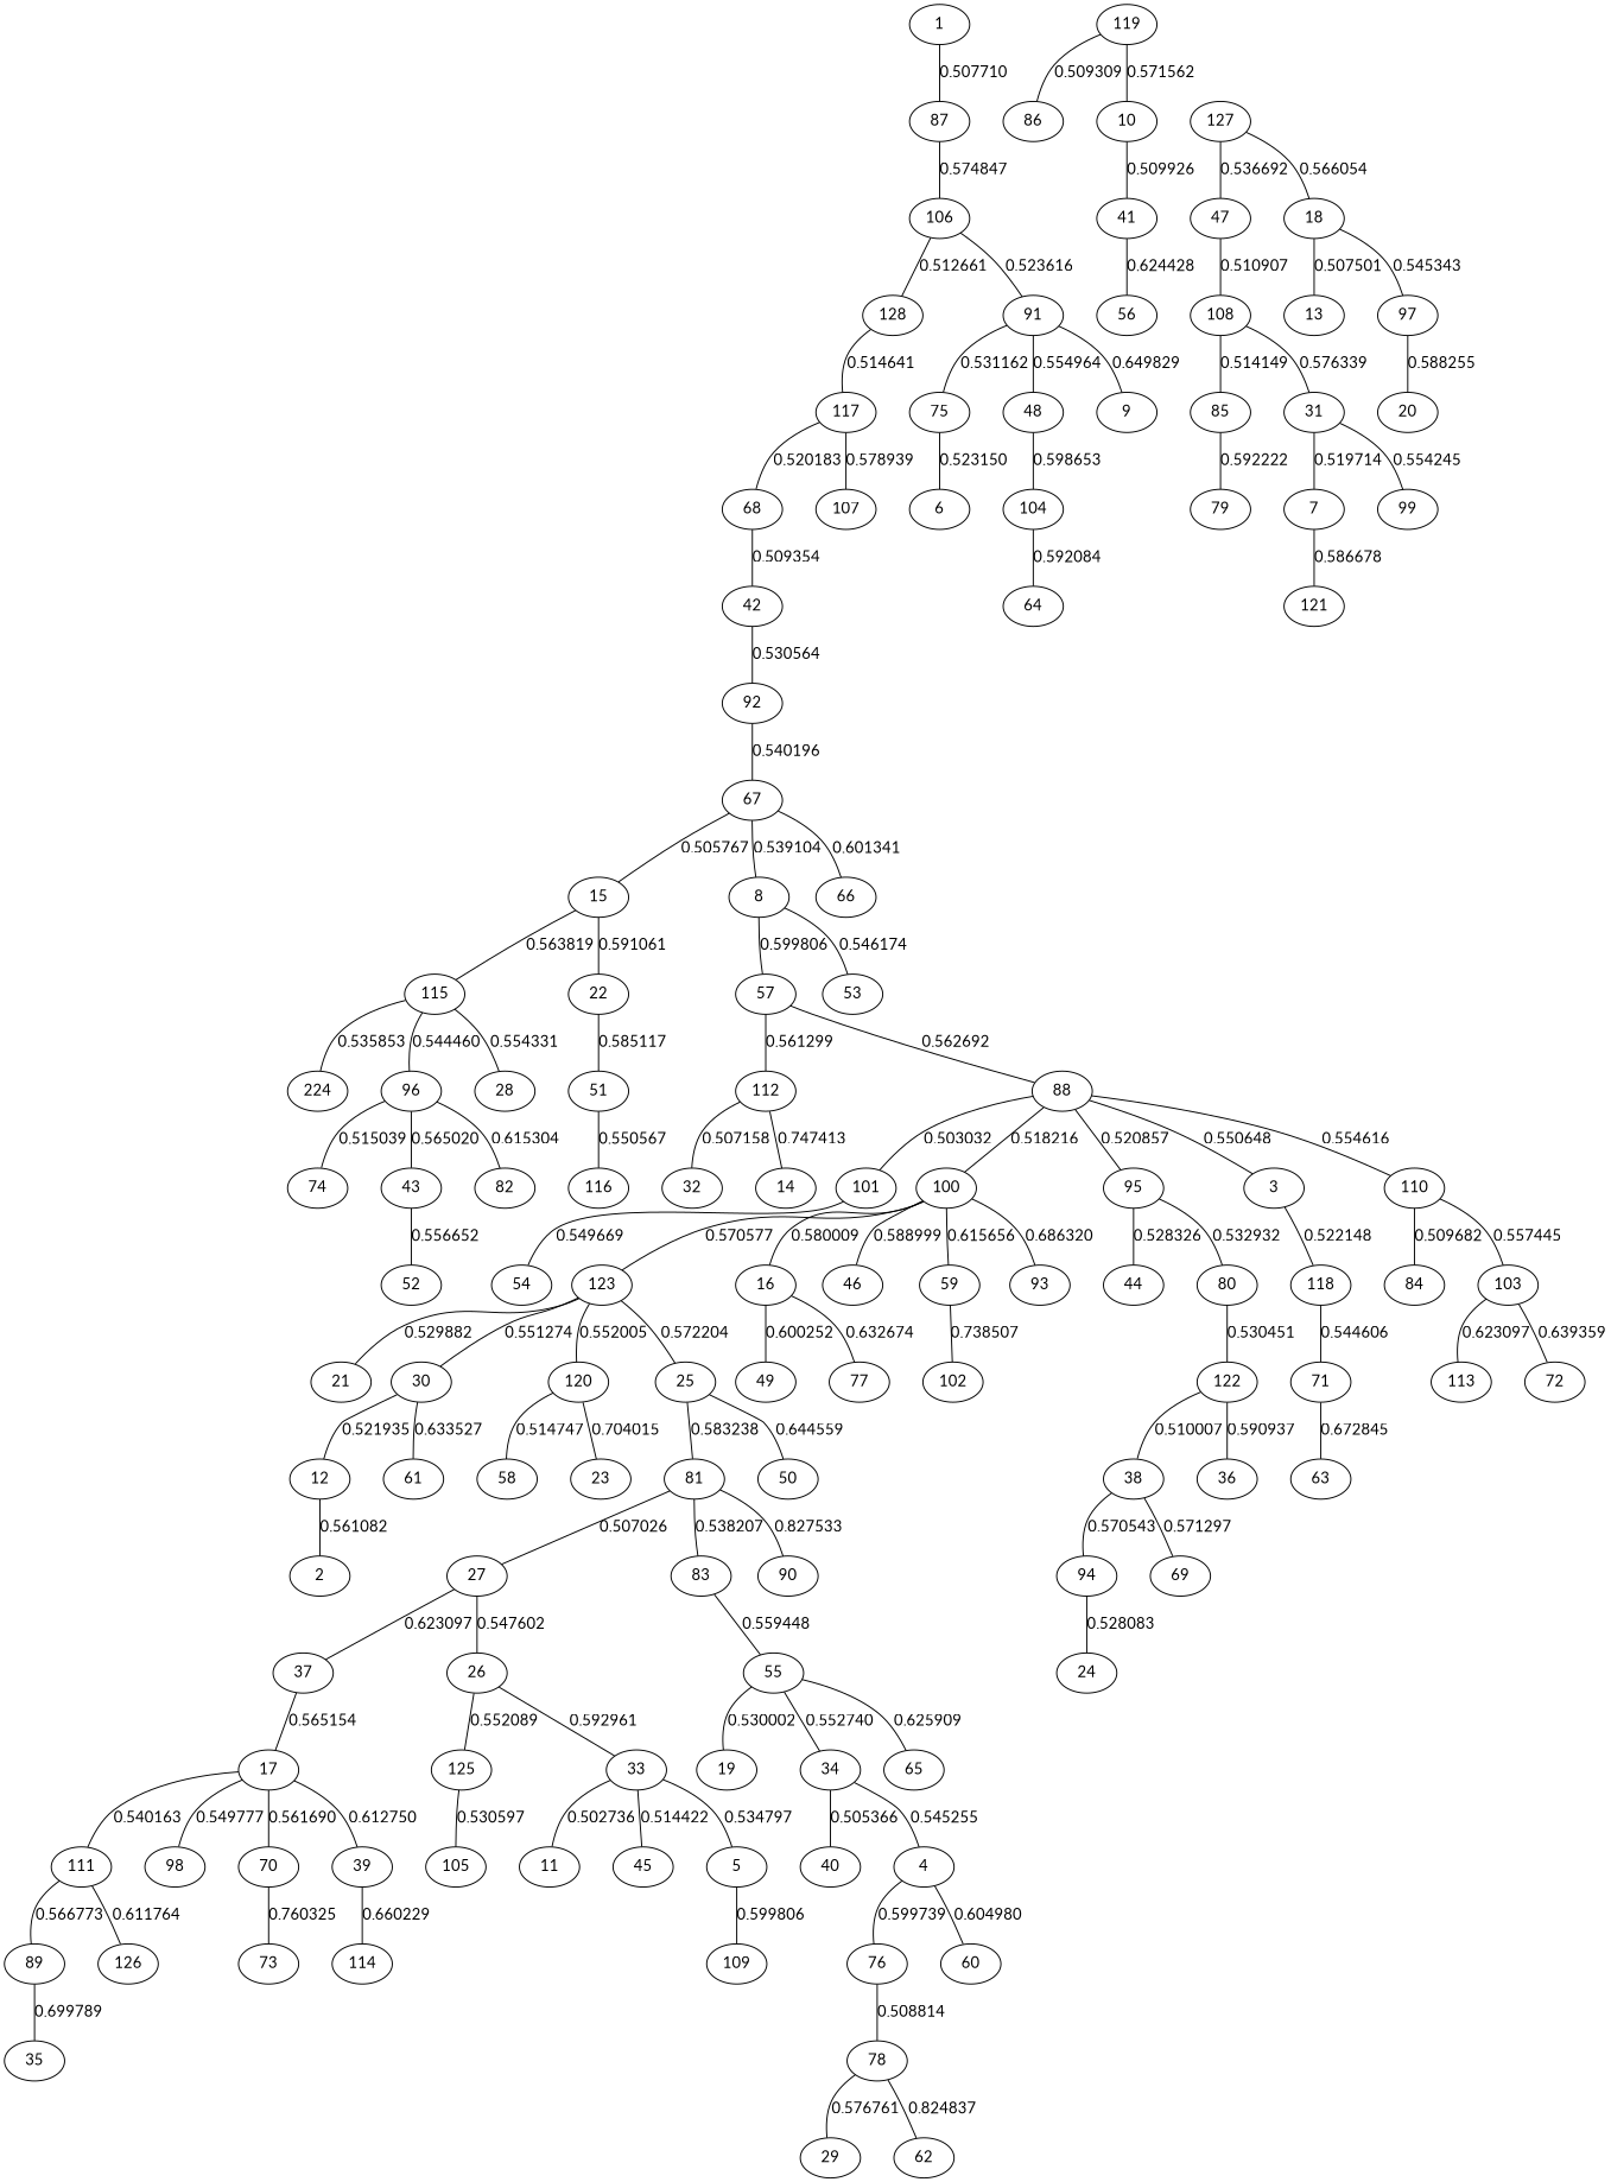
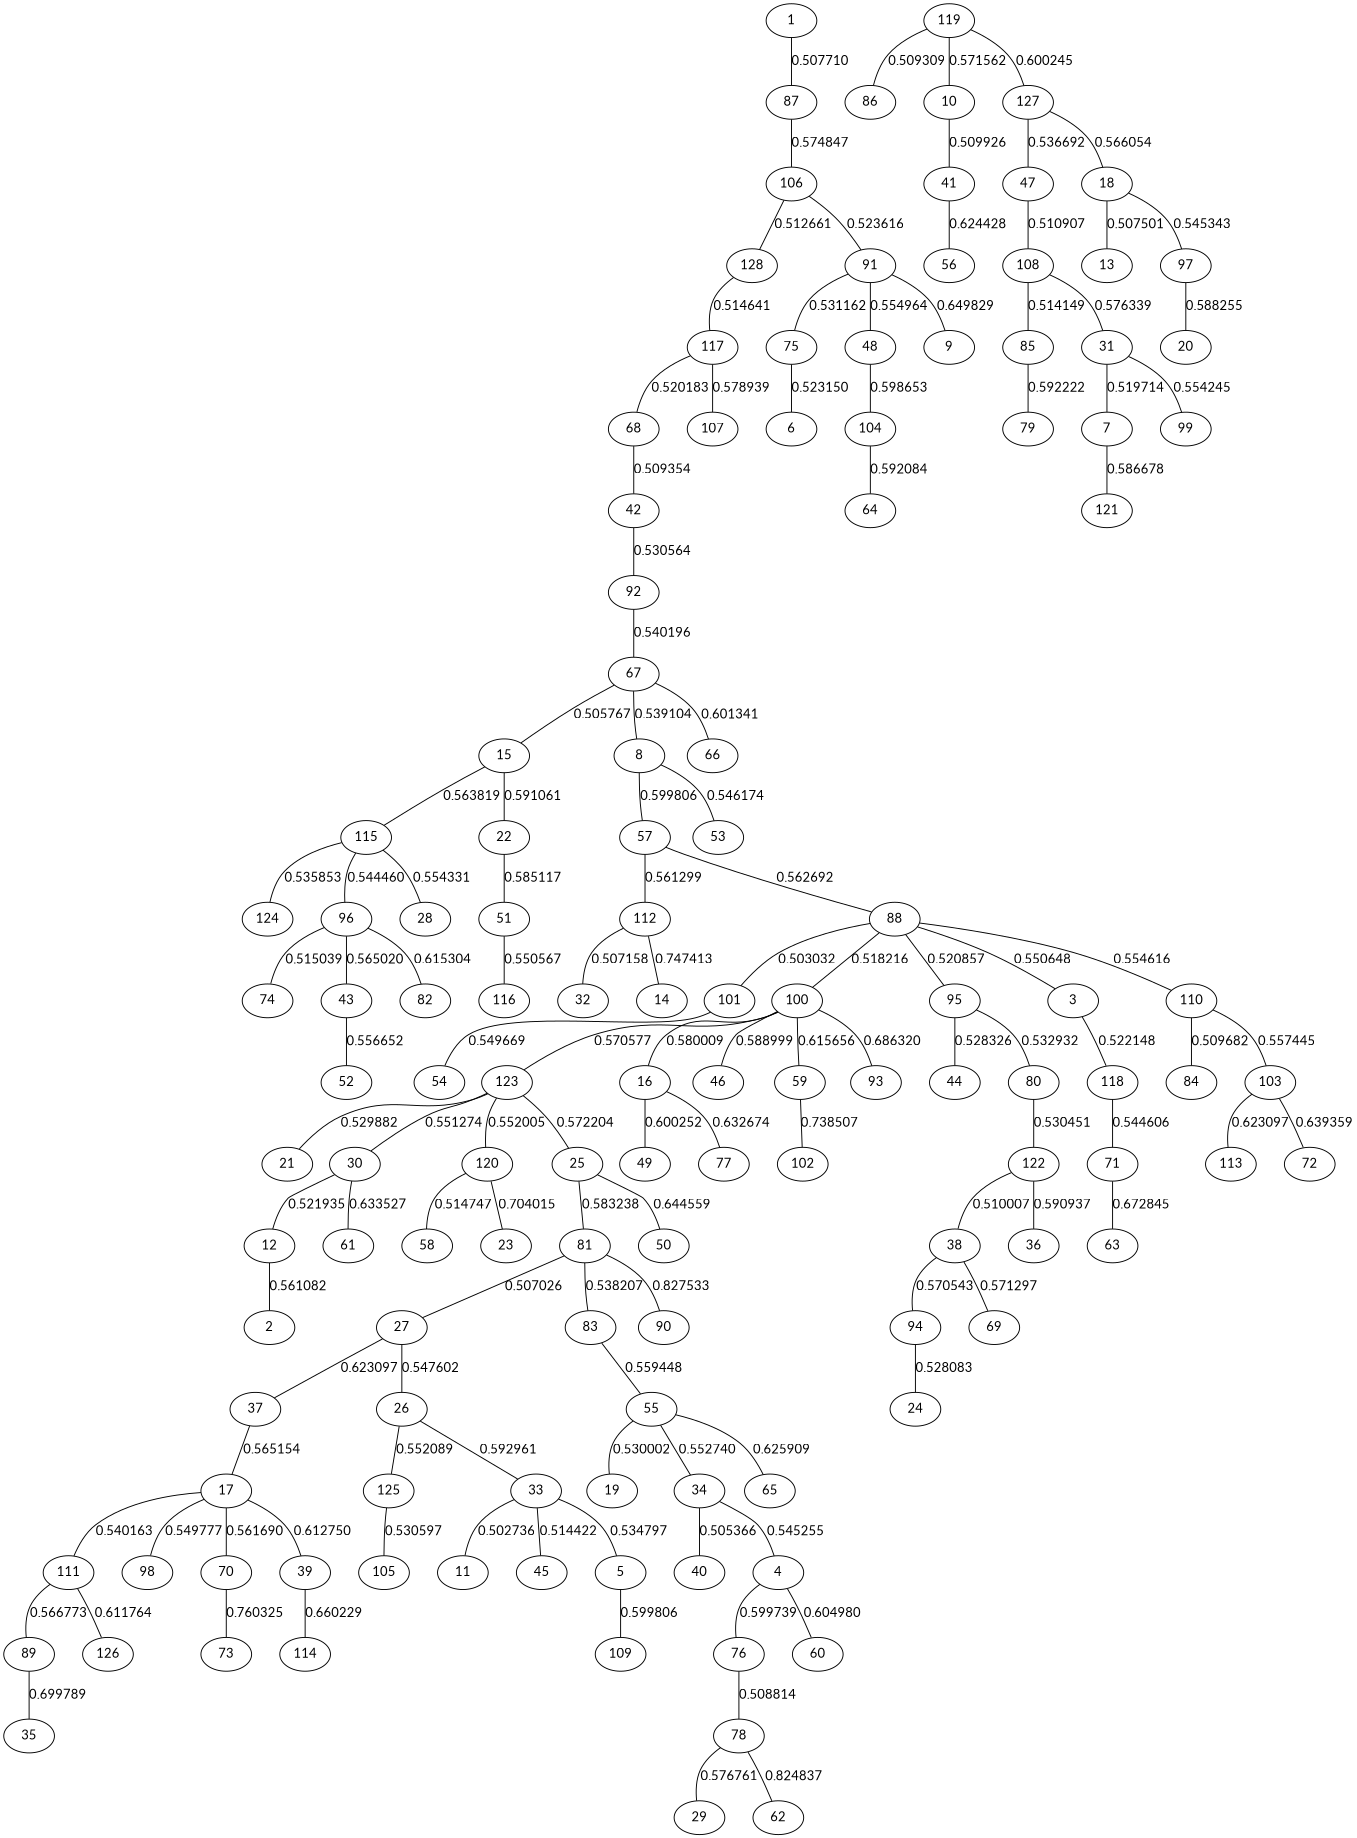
  graph {
    fontname=Lato
    node [fontname=Lato]
    edge [fontname=Lato]
    1
    87
    106
    128
    91
    117
    75
    48
    9
    68
    107
    42
    92
    67
    6
    104
    15
    8
    66
    115
    22
    57
    53
-   124 [label=224]
+   124
    96
    28
    51
    112
    88
    32
    14
    101
    100
    95
    3
    110
    64
    54
    123
    16
    46
    59
    93
    44
    80
    118
    84
    103
    21
    30
    120
    25
    49
    77
    102
    122
    38
    36
    94
    69
    24
    71
    119
    86
    10
    127
    63
    41
    47
    18
    113
    72
    74
    43
    82
    52
    12
    61
    58
    23
    81
    50
    2
    56
    27
    83
    90
    37
    26
    55
    17
    125
    33
    111
    98
    70
    39
    19
    34
    65
    105
    11
    45
    5
    40
    4
    76
    60
    78
    89
    126
    73
    114
    35
    116
    109
    29
    62
    108
    13
    97
    85
    31
    79
    7
    99
    20
    121
    1 -- 87 [label=0.507710]
    87 -- 106 [label=0.574847]
    106 -- 128 [label=0.512661]
    106 -- 91 [label=0.523616]
    128 -- 117 [label=0.514641]
    91 -- 75 [label=0.531162]
    91 -- 48 [label=0.554964]
    91 -- 9 [label=0.649829]
    117 -- 68 [label=0.520183]
    117 -- 107 [label=0.578939]
    75 -- 6 [label=0.523150]
    48 -- 104 [label=0.598653]
    68 -- 42 [label=0.509354]
    42 -- 92 [label=0.530564]
    92 -- 67 [label=0.540196]
    67 -- 15 [label=0.505767]
    67 -- 8 [label=0.539104]
    67 -- 66 [label=0.601341]
    104 -- 64 [label=0.592084]
    15 -- 115 [label=0.563819]
    15 -- 22 [label=0.591061]
    8 -- 57 [label=0.599806]
    8 -- 53 [label=0.546174]
    115 -- 124 [label=0.535853]
    115 -- 96 [label=0.544460]
    115 -- 28 [label=0.554331]
    22 -- 51 [label=0.585117]
    57 -- 112 [label=0.561299]
    57 -- 88 [label=0.562692]
    96 -- 74 [label=0.515039]
    96 -- 43 [label=0.565020]
    96 -- 82 [label=0.615304]
    51 -- 116 [label=0.550567]
    112 -- 32 [label=0.507158]
    112 -- 14 [label=0.747413]
    88 -- 101 [label=0.503032]
    88 -- 100 [label=0.518216]
    88 -- 95 [label=0.520857]
    88 -- 3 [label=0.550648]
    88 -- 110 [label=0.554616]
    101 -- 54 [label=0.549669]
    100 -- 123 [label=0.570577]
    100 -- 16 [label=0.580009]
    100 -- 46 [label=0.588999]
    100 -- 59 [label=0.615656]
    100 -- 93 [label=0.686320]
    95 -- 44 [label=0.528326]
    95 -- 80 [label=0.532932]
    3 -- 118 [label=0.522148]
    110 -- 84 [label=0.509682]
    110 -- 103 [label=0.557445]
    123 -- 21 [label=0.529882]
    123 -- 30 [label=0.551274]
    123 -- 120 [label=0.552005]
    123 -- 25 [label=0.572204]
    16 -- 49 [label=0.600252]
    16 -- 77 [label=0.632674]
    59 -- 102 [label=0.738507]
    80 -- 122 [label=0.530451]
    118 -- 71 [label=0.544606]
    103 -- 113 [label=0.623097]
    103 -- 72 [label=0.639359]
    30 -- 12 [label=0.521935]
    30 -- 61 [label=0.633527]
    120 -- 58 [label=0.514747]
    120 -- 23 [label=0.704015]
    25 -- 81 [label=0.583238]
    25 -- 50 [label=0.644559]
    122 -- 38 [label=0.510007]
    122 -- 36 [label=0.590937]
    38 -- 94 [label=0.570543]
    38 -- 69 [label=0.571297]
    94 -- 24 [label=0.528083]
    71 -- 63 [label=0.672845]
    119 -- 86 [label=0.509309]
    119 -- 10 [label=0.571562]
+   119 -- 127 [label=0.600245]
    10 -- 41 [label=0.509926]
    127 -- 47 [label=0.536692]
    127 -- 18 [label=0.566054]
    41 -- 56 [label=0.624428]
    47 -- 108 [label=0.510907]
    18 -- 13 [label=0.507501]
    18 -- 97 [label=0.545343]
    43 -- 52 [label=0.556652]
    12 -- 2 [label=0.561082]
    81 -- 27 [label=0.507026]
    81 -- 83 [label=0.538207]
    81 -- 90 [label=0.827533]
    27 -- 37 [label=0.623097]
    27 -- 26 [label=0.547602]
    83 -- 55 [label=0.559448]
    37 -- 17 [label=0.565154]
    26 -- 125 [label=0.552089]
    26 -- 33 [label=0.592961]
    55 -- 19 [label=0.530002]
    55 -- 34 [label=0.552740]
    55 -- 65 [label=0.625909]
    17 -- 111 [label=0.540163]
    17 -- 98 [label=0.549777]
    17 -- 70 [label=0.561690]
    17 -- 39 [label=0.612750]
    125 -- 105 [label=0.530597]
    33 -- 11 [label=0.502736]
    33 -- 45 [label=0.514422]
    33 -- 5 [label=0.534797]
    111 -- 89 [label=0.566773]
    111 -- 126 [label=0.611764]
    70 -- 73 [label=0.760325]
    39 -- 114 [label=0.660229]
    34 -- 40 [label=0.505366]
    34 -- 4 [label=0.545255]
    5 -- 109 [label=0.599806]
    4 -- 76 [label=0.599739]
    4 -- 60 [label=0.604980]
    76 -- 78 [label=0.508814]
    78 -- 29 [label=0.576761]
    78 -- 62 [label=0.824837]
    89 -- 35 [label=0.699789]
    108 -- 85 [label=0.514149]
    108 -- 31 [label=0.576339]
    97 -- 20 [label=0.588255]
    85 -- 79 [label=0.592222]
    31 -- 7 [label=0.519714]
    31 -- 99 [label=0.554245]
    7 -- 121 [label=0.586678]
  }
